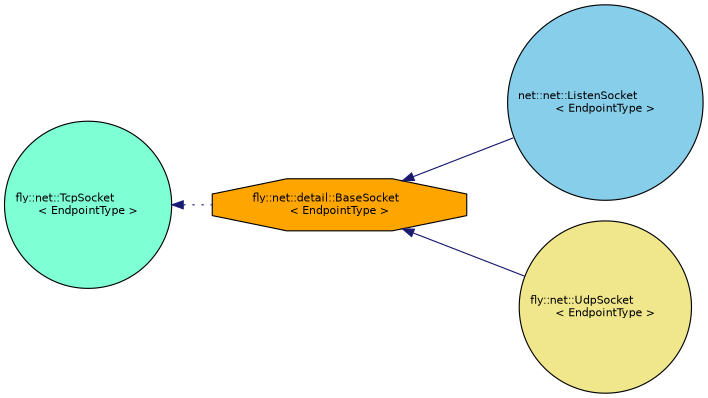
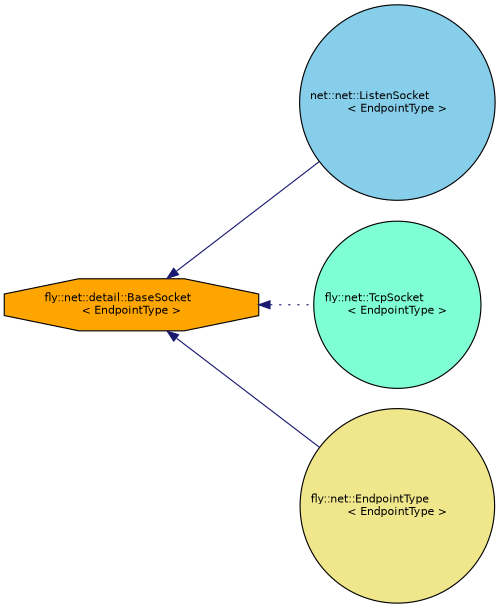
  digraph {
    fontname="DejaVu Sans"
    rankdir=LR
    node [color=black fontname="DejaVu Sans" fontsize=10 shape=circle style=filled]
    edge [color=midnightblue dir=back fontname="DejaVu Sans" fontsize=10 labelfontname=Helvetica labelfontsize=10 style=solid]
    n1 [fillcolor=orange fontcolor=black height=0.2 label="fly::net::detail::BaseSocket\l\< EndpointType \>" shape=octagon width=0.4]
    n2 [fillcolor=skyblue height=0.2 label="net::net::ListenSocket\l\< EndpointType \>" width=0.4]
    n3 [fillcolor=aquamarine height=0.2 label="fly::net::TcpSocket\l\< EndpointType \>" width=0.4]
-   n4 [fillcolor=khaki height=0.2 label="fly::net::UdpSocket\l\< EndpointType \>" width=0.4]
+   n4 [fillcolor=khaki height=0.2 label="fly::net::EndpointType\l\< EndpointType \>" width=0.4]
    n1 -> n2
-   n3 -> n1 [style=dotted]
+   n1 -> n3 [style=dotted]
    n1 -> n4
  }
